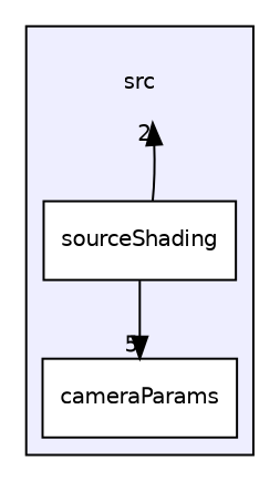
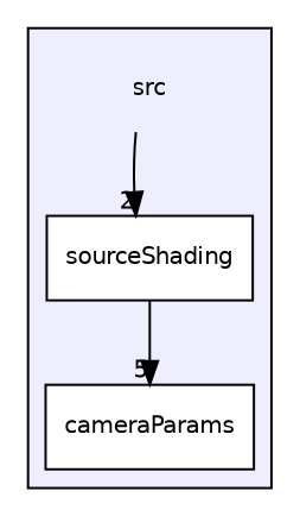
  digraph {
    compound=true
    node [fontname=Helvetica fontsize=10 shape=box color=black fillcolor=white style=filled]
    edge [labeldistance=1.5 labelfontname=Helvetica labelfontsize=10]
    n1 [label=src shape=plaintext color="" fillcolor="" style=""]
    n2 [label=cameraParams]
    n3 [label=sourceShading]
    subgraph cluster_1 {
      bgcolor="#eeeeff"
      pencolor=black
      n1
      n2
      n3
    }
-   n3 -> n1 [headlabel=2]
+   n1 -> n3 [headlabel=2]
    n3 -> n2 [headlabel=5]
  }
